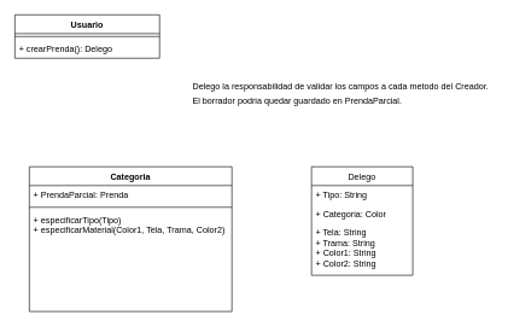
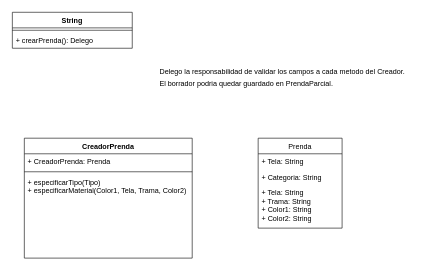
  <mxCell id="0" />
  <mxCell id="1" parent="0" />
- <mxCell id="2" value="Usuario" style="swimlane;fontStyle=1;align=center;verticalAlign=top;childLayout=stackLayout;horizontal=1;startSize=26;horizontalStack=0;resizeParent=1;resizeParentMax=0;resizeLast=0;collapsible=1;marginBottom=0;" vertex="1" parent="1"><mxGeometry x="20" y="20" width="200" height="60" as="geometry" /></mxCell>
+ <mxCell id="2" value="String" style="swimlane;fontStyle=1;align=center;verticalAlign=top;childLayout=stackLayout;horizontal=1;startSize=26;horizontalStack=0;resizeParent=1;resizeParentMax=0;resizeLast=0;collapsible=1;marginBottom=0;" vertex="1" parent="1"><mxGeometry x="20" y="20" width="200" height="60" as="geometry" /></mxCell>
  <mxCell id="3" value="" style="line;strokeWidth=1;fillColor=none;align=left;verticalAlign=middle;spacingTop=-1;spacingLeft=3;spacingRight=3;rotatable=0;labelPosition=right;points=[];portConstraint=eastwest;" vertex="1" parent="2"><mxGeometry y="26" width="200" height="8" as="geometry" /></mxCell>
  <mxCell id="4" value="+ crearPrenda(): Delego" style="text;strokeColor=none;fillColor=none;align=left;verticalAlign=top;spacingLeft=4;spacingRight=4;overflow=hidden;rotatable=0;points=[[0,0.5],[1,0.5]];portConstraint=eastwest;" vertex="1" parent="2"><mxGeometry y="34" width="200" height="26" as="geometry" /></mxCell>
- <mxCell id="5" value="Delego" style="swimlane;fontStyle=0;childLayout=stackLayout;horizontal=1;startSize=26;fillColor=none;horizontalStack=0;resizeParent=1;resizeParentMax=0;resizeLast=0;collapsible=1;marginBottom=0;" vertex="1" parent="1"><mxGeometry x="430" y="230" width="140" height="150" as="geometry" /></mxCell>
- <mxCell id="6" value="+ Tipo: String" style="text;strokeColor=none;fillColor=none;align=left;verticalAlign=top;spacingLeft=4;spacingRight=4;overflow=hidden;rotatable=0;points=[[0,0.5],[1,0.5]];portConstraint=eastwest;" vertex="1" parent="5"><mxGeometry y="26" width="140" height="26" as="geometry" /></mxCell>
- <mxCell id="7" value="+ Categoria: Color" style="text;strokeColor=none;fillColor=none;align=left;verticalAlign=top;spacingLeft=4;spacingRight=4;overflow=hidden;rotatable=0;points=[[0,0.5],[1,0.5]];portConstraint=eastwest;" vertex="1" parent="5"><mxGeometry y="52" width="140" height="26" as="geometry" /></mxCell>
+ <mxCell id="5" value="Prenda" style="swimlane;fontStyle=0;childLayout=stackLayout;horizontal=1;startSize=26;fillColor=none;horizontalStack=0;resizeParent=1;resizeParentMax=0;resizeLast=0;collapsible=1;marginBottom=0;" vertex="1" parent="1"><mxGeometry x="430" y="230" width="140" height="150" as="geometry" /></mxCell>
+ <mxCell id="6" value="+ Tela: String" style="text;strokeColor=none;fillColor=none;align=left;verticalAlign=top;spacingLeft=4;spacingRight=4;overflow=hidden;rotatable=0;points=[[0,0.5],[1,0.5]];portConstraint=eastwest;" vertex="1" parent="5"><mxGeometry y="26" width="140" height="26" as="geometry" /></mxCell>
+ <mxCell id="7" value="+ Categoria: String" style="text;strokeColor=none;fillColor=none;align=left;verticalAlign=top;spacingLeft=4;spacingRight=4;overflow=hidden;rotatable=0;points=[[0,0.5],[1,0.5]];portConstraint=eastwest;" vertex="1" parent="5"><mxGeometry y="52" width="140" height="26" as="geometry" /></mxCell>
  <mxCell id="8" value="+ Tela: String&#10;+ Trama: String&#10;+ Color1: String&#10;+ Color2: String&#10;" style="text;strokeColor=none;fillColor=none;align=left;verticalAlign=top;spacingLeft=4;spacingRight=4;overflow=hidden;rotatable=0;points=[[0,0.5],[1,0.5]];portConstraint=eastwest;" vertex="1" parent="5"><mxGeometry y="78" width="140" height="72" as="geometry" /></mxCell>
  <mxCell id="9" value="&lt;div&gt;Delego la responsabilidad de validar los campos a cada metodo del Creador.&lt;/div&gt;" style="text;html=1;align=center;verticalAlign=middle;resizable=0;points=[];autosize=1;strokeColor=none;fillColor=none;" vertex="1" parent="1"><mxGeometry x="260" y="110" width="420" height="20" as="geometry" /></mxCell>
- <mxCell id="10" value="Categoria" style="swimlane;fontStyle=1;align=center;verticalAlign=top;childLayout=stackLayout;horizontal=1;startSize=26;horizontalStack=0;resizeParent=1;resizeParentMax=0;resizeLast=0;collapsible=1;marginBottom=0;" vertex="1" parent="1"><mxGeometry x="40" y="230" width="280" height="200" as="geometry" /></mxCell>
- <mxCell id="11" value="+ PrendaParcial: Prenda" style="text;strokeColor=none;fillColor=none;align=left;verticalAlign=top;spacingLeft=4;spacingRight=4;overflow=hidden;rotatable=0;points=[[0,0.5],[1,0.5]];portConstraint=eastwest;" vertex="1" parent="10"><mxGeometry y="26" width="280" height="26" as="geometry" /></mxCell>
+ <mxCell id="10" value="CreadorPrenda" style="swimlane;fontStyle=1;align=center;verticalAlign=top;childLayout=stackLayout;horizontal=1;startSize=26;horizontalStack=0;resizeParent=1;resizeParentMax=0;resizeLast=0;collapsible=1;marginBottom=0;" vertex="1" parent="1"><mxGeometry x="40" y="230" width="280" height="200" as="geometry" /></mxCell>
+ <mxCell id="11" value="+ CreadorPrenda: Prenda" style="text;strokeColor=none;fillColor=none;align=left;verticalAlign=top;spacingLeft=4;spacingRight=4;overflow=hidden;rotatable=0;points=[[0,0.5],[1,0.5]];portConstraint=eastwest;" vertex="1" parent="10"><mxGeometry y="26" width="280" height="26" as="geometry" /></mxCell>
  <mxCell id="12" value="" style="line;strokeWidth=1;fillColor=none;align=left;verticalAlign=middle;spacingTop=-1;spacingLeft=3;spacingRight=3;rotatable=0;labelPosition=right;points=[];portConstraint=eastwest;" vertex="1" parent="10"><mxGeometry y="52" width="280" height="8" as="geometry" /></mxCell>
  <mxCell id="13" value="+ especificarTipo(Tipo)&#10;+ especificarMaterial(Color1, Tela, Trama, Color2)&#10;" style="text;strokeColor=none;fillColor=none;align=left;verticalAlign=top;spacingLeft=4;spacingRight=4;overflow=hidden;rotatable=0;points=[[0,0.5],[1,0.5]];portConstraint=eastwest;" vertex="1" parent="10"><mxGeometry y="60" width="280" height="140" as="geometry" /></mxCell>
  <mxCell id="14" value="El borrador podria quedar guardado en PrendaParcial." style="text;html=1;align=center;verticalAlign=middle;resizable=0;points=[];autosize=1;strokeColor=none;fillColor=none;" vertex="1" parent="1"><mxGeometry x="260" y="130" width="300" height="20" as="geometry" /></mxCell>
